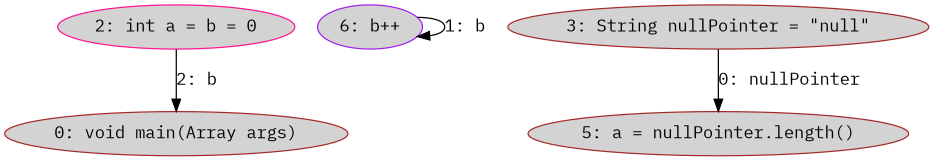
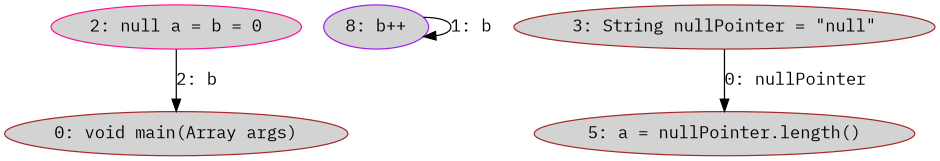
  digraph {
    fontname="IBM Plex Mono"
    node [color=brown fillcolor=lightgrey fontname="IBM Plex Mono" style=filled]
    edge [fontname="IBM Plex Mono"]
    n1 [label="0: void main(Array args)"]
-   n2 [color=deeppink label="2: int a = b = 0"]
-   n3 [color=purple label="6: b++"]
+   n2 [color=deeppink label="2: null a = b = 0"]
+   n3 [color=purple label="8: b++"]
    n4 [label="3: String nullPointer = \"null\""]
    n5 [label="5: a = nullPointer.length()"]
    n2 -> n1 [label="2: b"]
    n3 -> n3 [label="1: b"]
    n4 -> n5 [label="0: nullPointer"]
  }
